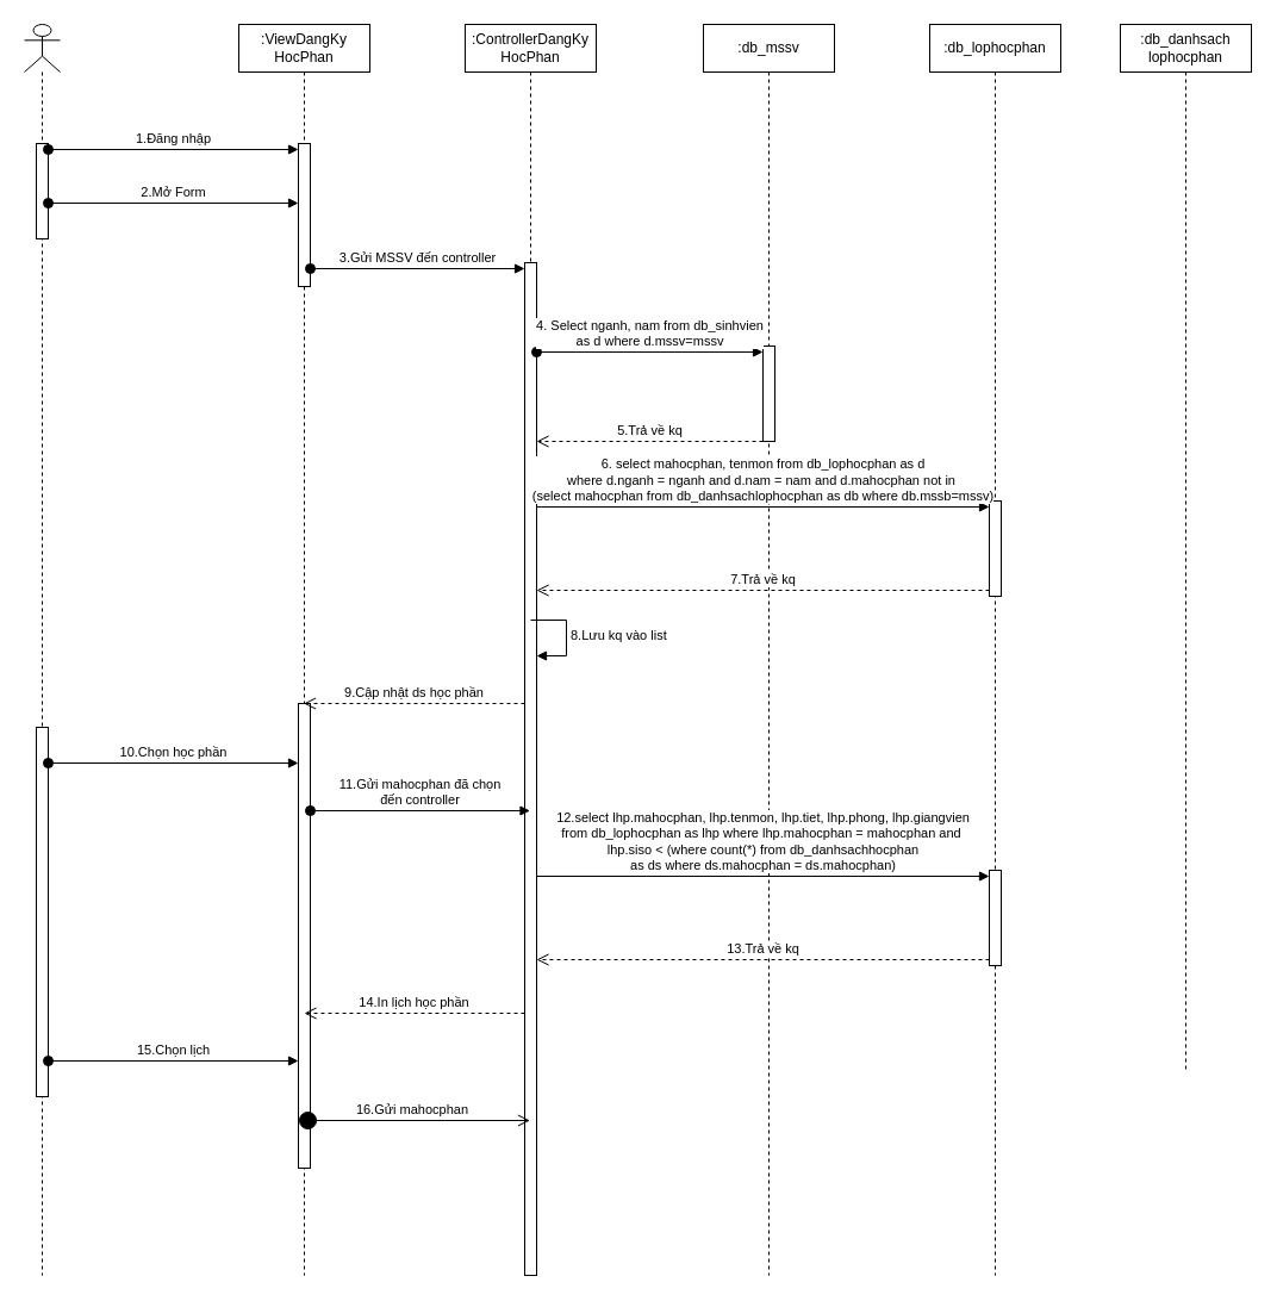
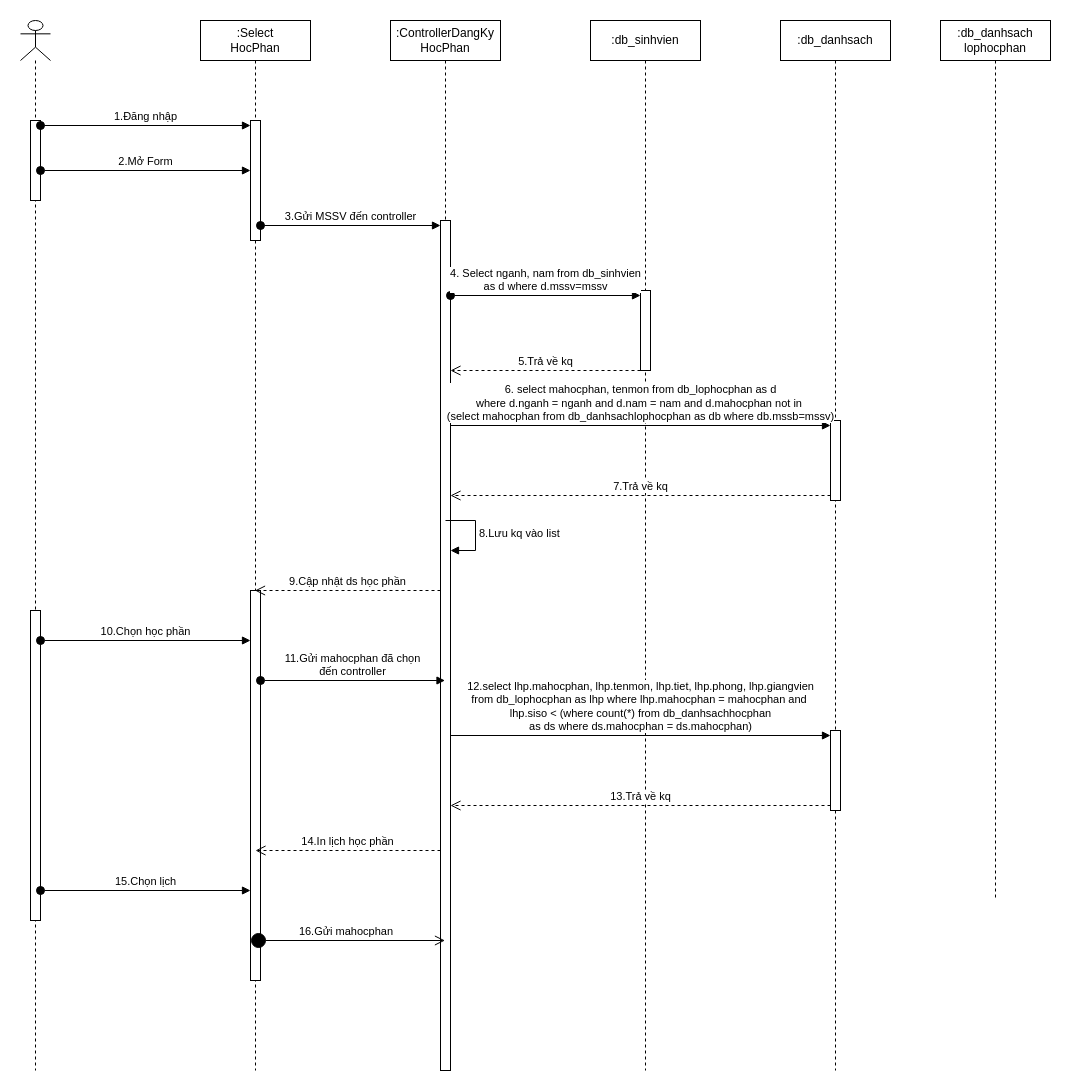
  <mxCell id="0" />
  <mxCell id="1" parent="0" />
  <mxCell id="2" value="" style="shape=umlLifeline;perimeter=lifelinePerimeter;whiteSpace=wrap;html=1;container=1;dropTarget=0;collapsible=0;recursiveResize=0;outlineConnect=0;portConstraint=eastwest;newEdgeStyle={&quot;curved&quot;:0,&quot;rounded&quot;:0};participant=umlActor;" vertex="1" parent="1"><mxGeometry x="20" y="20" width="30" height="1050" as="geometry" /></mxCell>
  <mxCell id="3" value="" style="html=1;points=[[0,0,0,0,5],[0,1,0,0,-5],[1,0,0,0,5],[1,1,0,0,-5]];perimeter=orthogonalPerimeter;outlineConnect=0;targetShapes=umlLifeline;portConstraint=eastwest;newEdgeStyle={&quot;curved&quot;:0,&quot;rounded&quot;:0};" vertex="1" parent="2"><mxGeometry x="10" y="100" width="10" height="80" as="geometry" /></mxCell>
  <mxCell id="4" value="" style="html=1;points=[[0,0,0,0,5],[0,1,0,0,-5],[1,0,0,0,5],[1,1,0,0,-5]];perimeter=orthogonalPerimeter;outlineConnect=0;targetShapes=umlLifeline;portConstraint=eastwest;newEdgeStyle={&quot;curved&quot;:0,&quot;rounded&quot;:0};" vertex="1" parent="2"><mxGeometry x="10" y="590" width="10" height="310" as="geometry" /></mxCell>
- <mxCell id="5" value=":ViewDangKy&lt;br&gt;HocPhan" style="shape=umlLifeline;perimeter=lifelinePerimeter;whiteSpace=wrap;html=1;container=1;dropTarget=0;collapsible=0;recursiveResize=0;outlineConnect=0;portConstraint=eastwest;newEdgeStyle={&quot;curved&quot;:0,&quot;rounded&quot;:0};" vertex="1" parent="1"><mxGeometry x="200" y="20" width="110" height="1050" as="geometry" /></mxCell>
+ <mxCell id="5" value=":Select&lt;br&gt;HocPhan" style="shape=umlLifeline;perimeter=lifelinePerimeter;whiteSpace=wrap;html=1;container=1;dropTarget=0;collapsible=0;recursiveResize=0;outlineConnect=0;portConstraint=eastwest;newEdgeStyle={&quot;curved&quot;:0,&quot;rounded&quot;:0};" vertex="1" parent="1"><mxGeometry x="200" y="20" width="110" height="1050" as="geometry" /></mxCell>
  <mxCell id="6" value="" style="html=1;points=[[0,0,0,0,5],[0,1,0,0,-5],[1,0,0,0,5],[1,1,0,0,-5]];perimeter=orthogonalPerimeter;outlineConnect=0;targetShapes=umlLifeline;portConstraint=eastwest;newEdgeStyle={&quot;curved&quot;:0,&quot;rounded&quot;:0};" vertex="1" parent="5"><mxGeometry x="50" y="100" width="10" height="120" as="geometry" /></mxCell>
  <mxCell id="7" value="" style="html=1;points=[[0,0,0,0,5],[0,1,0,0,-5],[1,0,0,0,5],[1,1,0,0,-5]];perimeter=orthogonalPerimeter;outlineConnect=0;targetShapes=umlLifeline;portConstraint=eastwest;newEdgeStyle={&quot;curved&quot;:0,&quot;rounded&quot;:0};" vertex="1" parent="5"><mxGeometry x="50" y="570" width="10" height="390" as="geometry" /></mxCell>
  <mxCell id="8" value=":ControllerDangKy&lt;br&gt;HocPhan" style="shape=umlLifeline;perimeter=lifelinePerimeter;whiteSpace=wrap;html=1;container=1;dropTarget=0;collapsible=0;recursiveResize=0;outlineConnect=0;portConstraint=eastwest;newEdgeStyle={&quot;curved&quot;:0,&quot;rounded&quot;:0};" vertex="1" parent="1"><mxGeometry x="390" y="20" width="110" height="1050" as="geometry" /></mxCell>
  <mxCell id="9" value="" style="html=1;points=[[0,0,0,0,5],[0,1,0,0,-5],[1,0,0,0,5],[1,1,0,0,-5]];perimeter=orthogonalPerimeter;outlineConnect=0;targetShapes=umlLifeline;portConstraint=eastwest;newEdgeStyle={&quot;curved&quot;:0,&quot;rounded&quot;:0};" vertex="1" parent="8"><mxGeometry x="50" y="200" width="10" height="850" as="geometry" /></mxCell>
  <mxCell id="10" value="8.Lưu kq vào list" style="html=1;align=left;spacingLeft=2;endArrow=block;rounded=0;edgeStyle=orthogonalEdgeStyle;curved=0;rounded=0;" edge="1" parent="8"><mxGeometry relative="1" as="geometry"><mxPoint x="55" y="500" as="sourcePoint" /><Array as="points"><mxPoint x="85" y="530" /></Array><mxPoint x="60" y="530" as="targetPoint" /></mxGeometry></mxCell>
- <mxCell id="11" value=":db_mssv" style="shape=umlLifeline;perimeter=lifelinePerimeter;whiteSpace=wrap;html=1;container=1;dropTarget=0;collapsible=0;recursiveResize=0;outlineConnect=0;portConstraint=eastwest;newEdgeStyle={&quot;curved&quot;:0,&quot;rounded&quot;:0};" vertex="1" parent="1"><mxGeometry x="590" y="20" width="110" height="1050" as="geometry" /></mxCell>
+ <mxCell id="11" value=":db_sinhvien" style="shape=umlLifeline;perimeter=lifelinePerimeter;whiteSpace=wrap;html=1;container=1;dropTarget=0;collapsible=0;recursiveResize=0;outlineConnect=0;portConstraint=eastwest;newEdgeStyle={&quot;curved&quot;:0,&quot;rounded&quot;:0};" vertex="1" parent="1"><mxGeometry x="590" y="20" width="110" height="1050" as="geometry" /></mxCell>
  <mxCell id="12" value="" style="html=1;points=[[0,0,0,0,5],[0,1,0,0,-5],[1,0,0,0,5],[1,1,0,0,-5]];perimeter=orthogonalPerimeter;outlineConnect=0;targetShapes=umlLifeline;portConstraint=eastwest;newEdgeStyle={&quot;curved&quot;:0,&quot;rounded&quot;:0};" vertex="1" parent="11"><mxGeometry x="50" y="270" width="10" height="80" as="geometry" /></mxCell>
  <mxCell id="13" value="1.Đăng nhập" style="html=1;verticalAlign=bottom;startArrow=oval;endArrow=block;startSize=8;curved=0;rounded=0;entryX=0;entryY=0;entryDx=0;entryDy=5;" edge="1" target="6" parent="1" source="3"><mxGeometry relative="1" as="geometry"><mxPoint x="180" y="125" as="sourcePoint" /></mxGeometry></mxCell>
  <mxCell id="14" value="2.Mở Form" style="html=1;verticalAlign=bottom;startArrow=oval;endArrow=block;startSize=8;curved=0;rounded=0;entryX=0;entryY=0;entryDx=0;entryDy=5;" edge="1" parent="1"><mxGeometry relative="1" as="geometry"><mxPoint x="40" y="170" as="sourcePoint" /><mxPoint x="250" y="170" as="targetPoint" /><mxPoint as="offset" /></mxGeometry></mxCell>
  <mxCell id="15" value="3.Gửi MSSV đến controller" style="html=1;verticalAlign=bottom;startArrow=oval;endArrow=block;startSize=8;curved=0;rounded=0;entryX=0;entryY=0;entryDx=0;entryDy=5;" edge="1" target="9" parent="1" source="6"><mxGeometry relative="1" as="geometry"><mxPoint x="370" y="225" as="sourcePoint" /></mxGeometry></mxCell>
- <mxCell id="16" value=":db_lophocphan" style="shape=umlLifeline;perimeter=lifelinePerimeter;whiteSpace=wrap;html=1;container=1;dropTarget=0;collapsible=0;recursiveResize=0;outlineConnect=0;portConstraint=eastwest;newEdgeStyle={&quot;curved&quot;:0,&quot;rounded&quot;:0};" vertex="1" parent="1"><mxGeometry x="780" y="20" width="110" height="1050" as="geometry" /></mxCell>
+ <mxCell id="16" value=":db_danhsach" style="shape=umlLifeline;perimeter=lifelinePerimeter;whiteSpace=wrap;html=1;container=1;dropTarget=0;collapsible=0;recursiveResize=0;outlineConnect=0;portConstraint=eastwest;newEdgeStyle={&quot;curved&quot;:0,&quot;rounded&quot;:0};" vertex="1" parent="1"><mxGeometry x="780" y="20" width="110" height="1050" as="geometry" /></mxCell>
  <mxCell id="17" value="" style="html=1;points=[[0,0,0,0,5],[0,1,0,0,-5],[1,0,0,0,5],[1,1,0,0,-5]];perimeter=orthogonalPerimeter;outlineConnect=0;targetShapes=umlLifeline;portConstraint=eastwest;newEdgeStyle={&quot;curved&quot;:0,&quot;rounded&quot;:0};" vertex="1" parent="16"><mxGeometry x="50" y="400" width="10" height="80" as="geometry" /></mxCell>
  <mxCell id="18" value="" style="html=1;points=[[0,0,0,0,5],[0,1,0,0,-5],[1,0,0,0,5],[1,1,0,0,-5]];perimeter=orthogonalPerimeter;outlineConnect=0;targetShapes=umlLifeline;portConstraint=eastwest;newEdgeStyle={&quot;curved&quot;:0,&quot;rounded&quot;:0};" vertex="1" parent="16"><mxGeometry x="50" y="710" width="10" height="80" as="geometry" /></mxCell>
  <mxCell id="19" value="4. Select nganh, nam from db_sinhvien&lt;br&gt;as d where d.mssv=mssv" style="html=1;verticalAlign=bottom;startArrow=oval;endArrow=block;startSize=8;curved=0;rounded=0;entryX=0;entryY=0;entryDx=0;entryDy=5;" edge="1" target="12" parent="1" source="9"><mxGeometry relative="1" as="geometry"><mxPoint x="570" y="295" as="sourcePoint" /></mxGeometry></mxCell>
  <mxCell id="20" value="5.Trả về kq" style="html=1;verticalAlign=bottom;endArrow=open;dashed=1;endSize=8;curved=0;rounded=0;" edge="1" parent="1"><mxGeometry relative="1" as="geometry"><mxPoint x="640" y="370" as="sourcePoint" /><mxPoint x="450" y="370" as="targetPoint" /></mxGeometry></mxCell>
  <mxCell id="21" value=":db_danhsach&lt;br&gt;lophocphan" style="shape=umlLifeline;perimeter=lifelinePerimeter;whiteSpace=wrap;html=1;container=1;dropTarget=0;collapsible=0;recursiveResize=0;outlineConnect=0;portConstraint=eastwest;newEdgeStyle={&quot;curved&quot;:0,&quot;rounded&quot;:0};" vertex="1" parent="1"><mxGeometry x="940" y="20" width="110" height="880" as="geometry" /></mxCell>
  <mxCell id="22" value="6. select mahocphan, tenmon from db_lophocphan as d&lt;br&gt;where d.nganh = nganh and d.nam = nam and d.mahocphan not in&amp;nbsp;&lt;br&gt;(select mahocphan from db_danhsachlophocphan as db where db.mssb=mssv)" style="html=1;verticalAlign=bottom;endArrow=block;curved=0;rounded=0;entryX=0;entryY=0;entryDx=0;entryDy=5;" edge="1" target="17" parent="1" source="9"><mxGeometry relative="1" as="geometry"><mxPoint x="760" y="425" as="sourcePoint" /><mxPoint as="offset" /></mxGeometry></mxCell>
  <mxCell id="23" value="7.Trả về kq" style="html=1;verticalAlign=bottom;endArrow=open;dashed=1;endSize=8;curved=0;rounded=0;exitX=0;exitY=1;exitDx=0;exitDy=-5;" edge="1" source="17" parent="1" target="9"><mxGeometry relative="1" as="geometry"><mxPoint x="760" y="495" as="targetPoint" /></mxGeometry></mxCell>
  <mxCell id="24" value="9.Cập nhật ds học phần" style="html=1;verticalAlign=bottom;endArrow=open;dashed=1;endSize=8;curved=0;rounded=0;exitX=0;exitY=1;exitDx=0;exitDy=-5;" edge="1" parent="1" target="5"><mxGeometry relative="1" as="geometry"><mxPoint x="310" y="590" as="targetPoint" /><mxPoint x="440" y="590" as="sourcePoint" /></mxGeometry></mxCell>
  <mxCell id="25" value="10.Chọn học phần" style="html=1;verticalAlign=bottom;startArrow=oval;endArrow=block;startSize=8;curved=0;rounded=0;" edge="1" parent="1"><mxGeometry relative="1" as="geometry"><mxPoint x="40" y="640" as="sourcePoint" /><mxPoint x="250" y="640" as="targetPoint" /></mxGeometry></mxCell>
  <mxCell id="26" value="11.Gửi mahocphan đã chọn&lt;br&gt;đến controller" style="html=1;verticalAlign=bottom;startArrow=oval;startFill=1;endArrow=block;startSize=8;curved=0;rounded=0;exitX=1;exitY=1;exitDx=0;exitDy=-5;exitPerimeter=0;" edge="1" parent="1"><mxGeometry width="60" relative="1" as="geometry"><mxPoint x="260" y="680" as="sourcePoint" /><mxPoint x="444.5" y="680" as="targetPoint" /></mxGeometry></mxCell>
  <mxCell id="27" value="12.select lhp.mahocphan, lhp.tenmon, lhp.tiet, lhp.phong, lhp.giangvien&lt;br&gt;from db_lophocphan as lhp where lhp.mahocphan = mahocphan and&amp;nbsp;&lt;br&gt;lhp.siso &amp;lt; (where count(*) from db_danhsachhocphan &lt;br&gt;as ds where ds.mahocphan = ds.mahocphan)" style="html=1;verticalAlign=bottom;endArrow=block;curved=0;rounded=0;entryX=0;entryY=0;entryDx=0;entryDy=5;" edge="1" target="18" parent="1" source="9"><mxGeometry relative="1" as="geometry"><mxPoint x="760" y="735" as="sourcePoint" /></mxGeometry></mxCell>
  <mxCell id="28" value="13.Trả về kq" style="html=1;verticalAlign=bottom;endArrow=open;dashed=1;endSize=8;curved=0;rounded=0;exitX=0;exitY=1;exitDx=0;exitDy=-5;" edge="1" source="18" parent="1" target="9"><mxGeometry relative="1" as="geometry"><mxPoint x="760" y="805" as="targetPoint" /></mxGeometry></mxCell>
  <mxCell id="29" value="14.In lịch học phần" style="html=1;verticalAlign=bottom;endArrow=open;dashed=1;endSize=8;curved=0;rounded=0;" edge="1" parent="1" source="9"><mxGeometry relative="1" as="geometry"><mxPoint x="255" y="850" as="targetPoint" /><mxPoint x="635" y="850" as="sourcePoint" /></mxGeometry></mxCell>
  <mxCell id="30" value="15.Chọn lịch" style="html=1;verticalAlign=bottom;startArrow=oval;endArrow=block;startSize=8;curved=0;rounded=0;" edge="1" parent="1"><mxGeometry relative="1" as="geometry"><mxPoint x="40" y="890" as="sourcePoint" /><mxPoint x="250" y="890" as="targetPoint" /></mxGeometry></mxCell>
  <mxCell id="31" value="16.Gửi mahocphan&amp;nbsp;" style="html=1;verticalAlign=bottom;startArrow=circle;startFill=1;endArrow=open;startSize=6;endSize=8;curved=0;rounded=0;" edge="1" parent="1" target="8"><mxGeometry width="80" relative="1" as="geometry"><mxPoint x="250" y="940" as="sourcePoint" /><mxPoint x="330" y="940" as="targetPoint" /></mxGeometry></mxCell>
